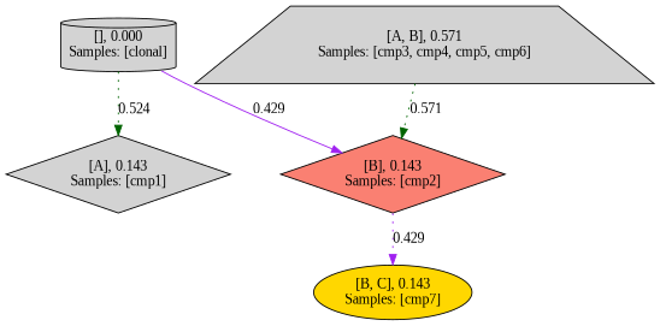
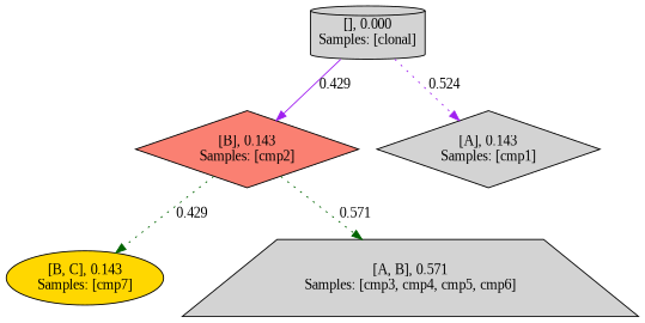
  digraph {
    fontname="Liberation Serif"
    node [fillcolor=lightgrey fontname="Liberation Serif" shape=diamond style=filled]
    edge [color=purple fontname="Liberation Serif" style=dotted]
    n1 [label="[], 0.000\nSamples: [clonal]\n" shape=cylinder]
    n2 [fillcolor=salmon label="[B], 0.143\nSamples: [cmp2]\n"]
    n3 [label="[A], 0.143\nSamples: [cmp1]\n"]
    n4 [fillcolor=gold label="[B, C], 0.143\nSamples: [cmp7]\n" shape=ellipse]
    n5 [label="[A, B], 0.571\nSamples: [cmp3, cmp4, cmp5, cmp6]\n" shape=trapezium]
    n1 -> n2 [label=0.429 style=solid]
-   n1 -> n3 [color=darkgreen label=0.524]
-   n2 -> n4 [label=0.429]
-   n5 -> n2 [color=darkgreen label=0.571]
+   n1 -> n3 [label=0.524]
+   n2 -> n4 [color=darkgreen label=0.429]
+   n2 -> n5 [color=darkgreen label=0.571]
  }
